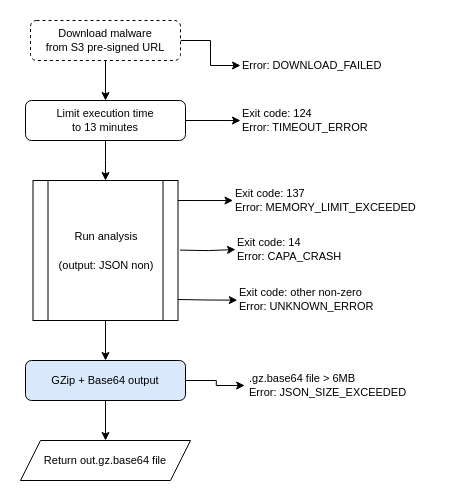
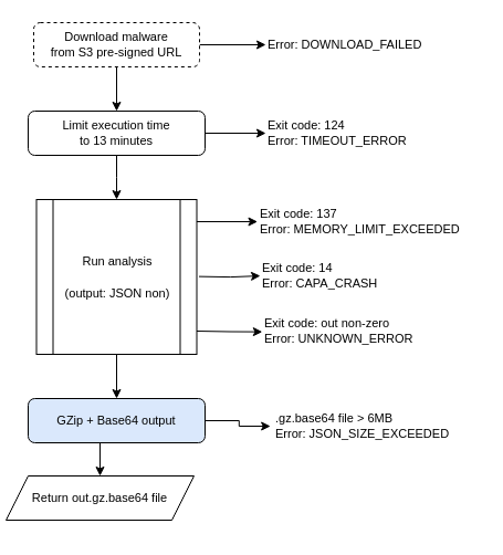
  <mxCell id="0" />
  <mxCell id="1" parent="0" />
  <mxCell id="2" style="edgeStyle=orthogonalEdgeStyle;rounded=0;orthogonalLoop=1;jettySize=auto;html=1;exitX=1;exitY=0.5;exitDx=0;exitDy=0;" edge="1" parent="1" source="4" target="8"><mxGeometry relative="1" as="geometry" /></mxCell>
  <mxCell id="3" style="edgeStyle=orthogonalEdgeStyle;rounded=0;orthogonalLoop=1;jettySize=auto;html=1;exitX=0.5;exitY=1;exitDx=0;exitDy=0;entryX=0.5;entryY=0;entryDx=0;entryDy=0;" edge="1" parent="1" source="4" target="7"><mxGeometry relative="1" as="geometry" /></mxCell>
  <mxCell id="4" value="Download malware&lt;br style=&quot;font-size: 11px;&quot;&gt;from S3 pre-signed URL" style="rounded=1;whiteSpace=wrap;html=1;fontSize=11;dashed=1;" vertex="1" parent="1"><mxGeometry x="30" y="20" width="150" height="40" as="geometry" /></mxCell>
  <mxCell id="5" style="edgeStyle=orthogonalEdgeStyle;rounded=0;orthogonalLoop=1;jettySize=auto;html=1;exitX=1;exitY=0.5;exitDx=0;exitDy=0;" edge="1" parent="1" source="7"><mxGeometry relative="1" as="geometry"><mxPoint x="240" y="120.032" as="targetPoint" /></mxGeometry></mxCell>
  <mxCell id="6" style="edgeStyle=orthogonalEdgeStyle;rounded=0;orthogonalLoop=1;jettySize=auto;html=1;exitX=0.5;exitY=1;exitDx=0;exitDy=0;" edge="1" parent="1" source="7"><mxGeometry relative="1" as="geometry"><mxPoint x="105" y="180" as="targetPoint" /></mxGeometry></mxCell>
  <mxCell id="7" value="Limit execution time&lt;br&gt;to 13 minutes" style="rounded=1;whiteSpace=wrap;html=1;fontSize=11;" vertex="1" parent="1"><mxGeometry x="25" y="100" width="160" height="40" as="geometry" /></mxCell>
- <mxCell id="8" value="Error: DOWNLOAD_FAILED" style="text;html=1;align=left;verticalAlign=middle;resizable=0;points=[];autosize=1;strokeColor=none;fillColor=none;fontSize=11;" vertex="1" parent="1"><mxGeometry x="240" y="50" width="160" height="30" as="geometry" /></mxCell>
+ <mxCell id="8" value="Error: DOWNLOAD_FAILED" style="text;html=1;align=left;verticalAlign=middle;resizable=0;points=[];autosize=1;strokeColor=none;fillColor=none;fontSize=11;" vertex="1" parent="1"><mxGeometry x="240" y="25" width="160" height="30" as="geometry" /></mxCell>
  <mxCell id="9" value="Exit code: 124&lt;br&gt;Error: TIMEOUT_ERROR" style="text;html=1;align=left;verticalAlign=middle;resizable=0;points=[];autosize=1;strokeColor=none;fillColor=none;fontSize=11;" vertex="1" parent="1"><mxGeometry x="240" y="100" width="150" height="40" as="geometry" /></mxCell>
  <mxCell id="10" style="edgeStyle=orthogonalEdgeStyle;rounded=0;orthogonalLoop=1;jettySize=auto;html=1;exitX=1;exitY=0.75;exitDx=0;exitDy=0;entryX=0.002;entryY=0.516;entryDx=0;entryDy=0;entryPerimeter=0;" edge="1" parent="1" target="17"><mxGeometry relative="1" as="geometry"><mxPoint x="177.5" y="299" as="sourcePoint" /></mxGeometry></mxCell>
  <mxCell id="11" style="edgeStyle=orthogonalEdgeStyle;rounded=0;orthogonalLoop=1;jettySize=auto;html=1;exitX=0.5;exitY=1;exitDx=0;exitDy=0;entryX=0.5;entryY=0;entryDx=0;entryDy=0;" edge="1" parent="1" source="12" target="20"><mxGeometry relative="1" as="geometry" /></mxCell>
  <mxCell id="12" value="&lt;font style=&quot;font-size: 11px;&quot;&gt;Run analysis&lt;br&gt;&lt;br&gt;(output: JSON non)&lt;br&gt;&lt;/font&gt;" style="shape=process;whiteSpace=wrap;html=1;backgroundOutline=1;" vertex="1" parent="1"><mxGeometry x="32.5" y="180" width="145" height="140" as="geometry" /></mxCell>
  <mxCell id="13" style="edgeStyle=orthogonalEdgeStyle;rounded=0;orthogonalLoop=1;jettySize=auto;html=1;exitX=1;exitY=0.5;exitDx=0;exitDy=0;" edge="1" parent="1"><mxGeometry relative="1" as="geometry"><mxPoint x="232.5" y="200.032" as="targetPoint" /><mxPoint x="177.5" y="200" as="sourcePoint" /></mxGeometry></mxCell>
  <mxCell id="14" value="Exit code: 137&lt;br&gt;Error: MEMORY_LIMIT_EXCEEDED" style="text;html=1;align=left;verticalAlign=middle;resizable=0;points=[];autosize=1;strokeColor=none;fillColor=none;fontSize=11;" vertex="1" parent="1"><mxGeometry x="232.5" y="180" width="200" height="40" as="geometry" /></mxCell>
  <mxCell id="15" style="edgeStyle=orthogonalEdgeStyle;rounded=0;orthogonalLoop=1;jettySize=auto;html=1;exitX=1.014;exitY=0.433;exitDx=0;exitDy=0;exitPerimeter=0;" edge="1" parent="1"><mxGeometry relative="1" as="geometry"><mxPoint x="235" y="249.032" as="targetPoint" /><mxPoint x="179.53" y="249.62" as="sourcePoint" /></mxGeometry></mxCell>
  <mxCell id="16" value="Exit code: 14&lt;br&gt;Error: CAPA_CRASH" style="text;html=1;align=left;verticalAlign=middle;resizable=0;points=[];autosize=1;strokeColor=none;fillColor=none;fontSize=11;" vertex="1" parent="1"><mxGeometry x="235" y="229" width="130" height="40" as="geometry" /></mxCell>
- <mxCell id="17" value="Exit code: other non-zero&lt;br&gt;Error: UNKNOWN_ERROR" style="text;html=1;align=left;verticalAlign=middle;resizable=0;points=[];autosize=1;strokeColor=none;fillColor=none;fontSize=11;" vertex="1" parent="1"><mxGeometry x="236.5" y="279" width="160" height="40" as="geometry" /></mxCell>
+ <mxCell id="17" value="Exit code: out non-zero&lt;br&gt;Error: UNKNOWN_ERROR" style="text;html=1;align=left;verticalAlign=middle;resizable=0;points=[];autosize=1;strokeColor=none;fillColor=none;fontSize=11;" vertex="1" parent="1"><mxGeometry x="236.5" y="279" width="160" height="40" as="geometry" /></mxCell>
  <mxCell id="18" style="edgeStyle=orthogonalEdgeStyle;rounded=0;orthogonalLoop=1;jettySize=auto;html=1;exitX=1;exitY=0.5;exitDx=0;exitDy=0;entryX=-0.013;entryY=0.5;entryDx=0;entryDy=0;entryPerimeter=0;" edge="1" parent="1" source="20" target="21"><mxGeometry relative="1" as="geometry" /></mxCell>
  <mxCell id="19" style="edgeStyle=orthogonalEdgeStyle;rounded=0;orthogonalLoop=1;jettySize=auto;html=1;exitX=0.5;exitY=1;exitDx=0;exitDy=0;entryX=0.5;entryY=0;entryDx=0;entryDy=0;" edge="1" parent="1" source="20" target="22"><mxGeometry relative="1" as="geometry" /></mxCell>
  <mxCell id="20" value="GZip + Base64 output" style="rounded=1;whiteSpace=wrap;html=1;fontSize=11;fillColor=#dae8fc;" vertex="1" parent="1"><mxGeometry x="25" y="360" width="160" height="40" as="geometry" /></mxCell>
  <mxCell id="21" value=".gz.base64 file &amp;gt; 6MB&lt;br&gt;Error: JSON_SIZE_EXCEEDED" style="text;html=1;align=left;verticalAlign=middle;resizable=0;points=[];autosize=1;strokeColor=none;fillColor=none;fontSize=11;" vertex="1" parent="1"><mxGeometry x="246.5" y="365" width="180" height="40" as="geometry" /></mxCell>
- <mxCell id="22" value="&lt;font style=&quot;font-size: 11px;&quot;&gt;Return out.gz.base64 file&lt;/font&gt;" style="shape=parallelogram;perimeter=parallelogramPerimeter;whiteSpace=wrap;html=1;fixedSize=1;" vertex="1" parent="1"><mxGeometry x="20" y="440" width="170" height="40" as="geometry" /></mxCell>
+ <mxCell id="22" value="&lt;font style=&quot;font-size: 11px;&quot;&gt;Return out.gz.base64 file&lt;/font&gt;" style="shape=parallelogram;perimeter=parallelogramPerimeter;whiteSpace=wrap;html=1;fixedSize=1;" vertex="1" parent="1"><mxGeometry x="5" y="430" width="170" height="40" as="geometry" /></mxCell>
